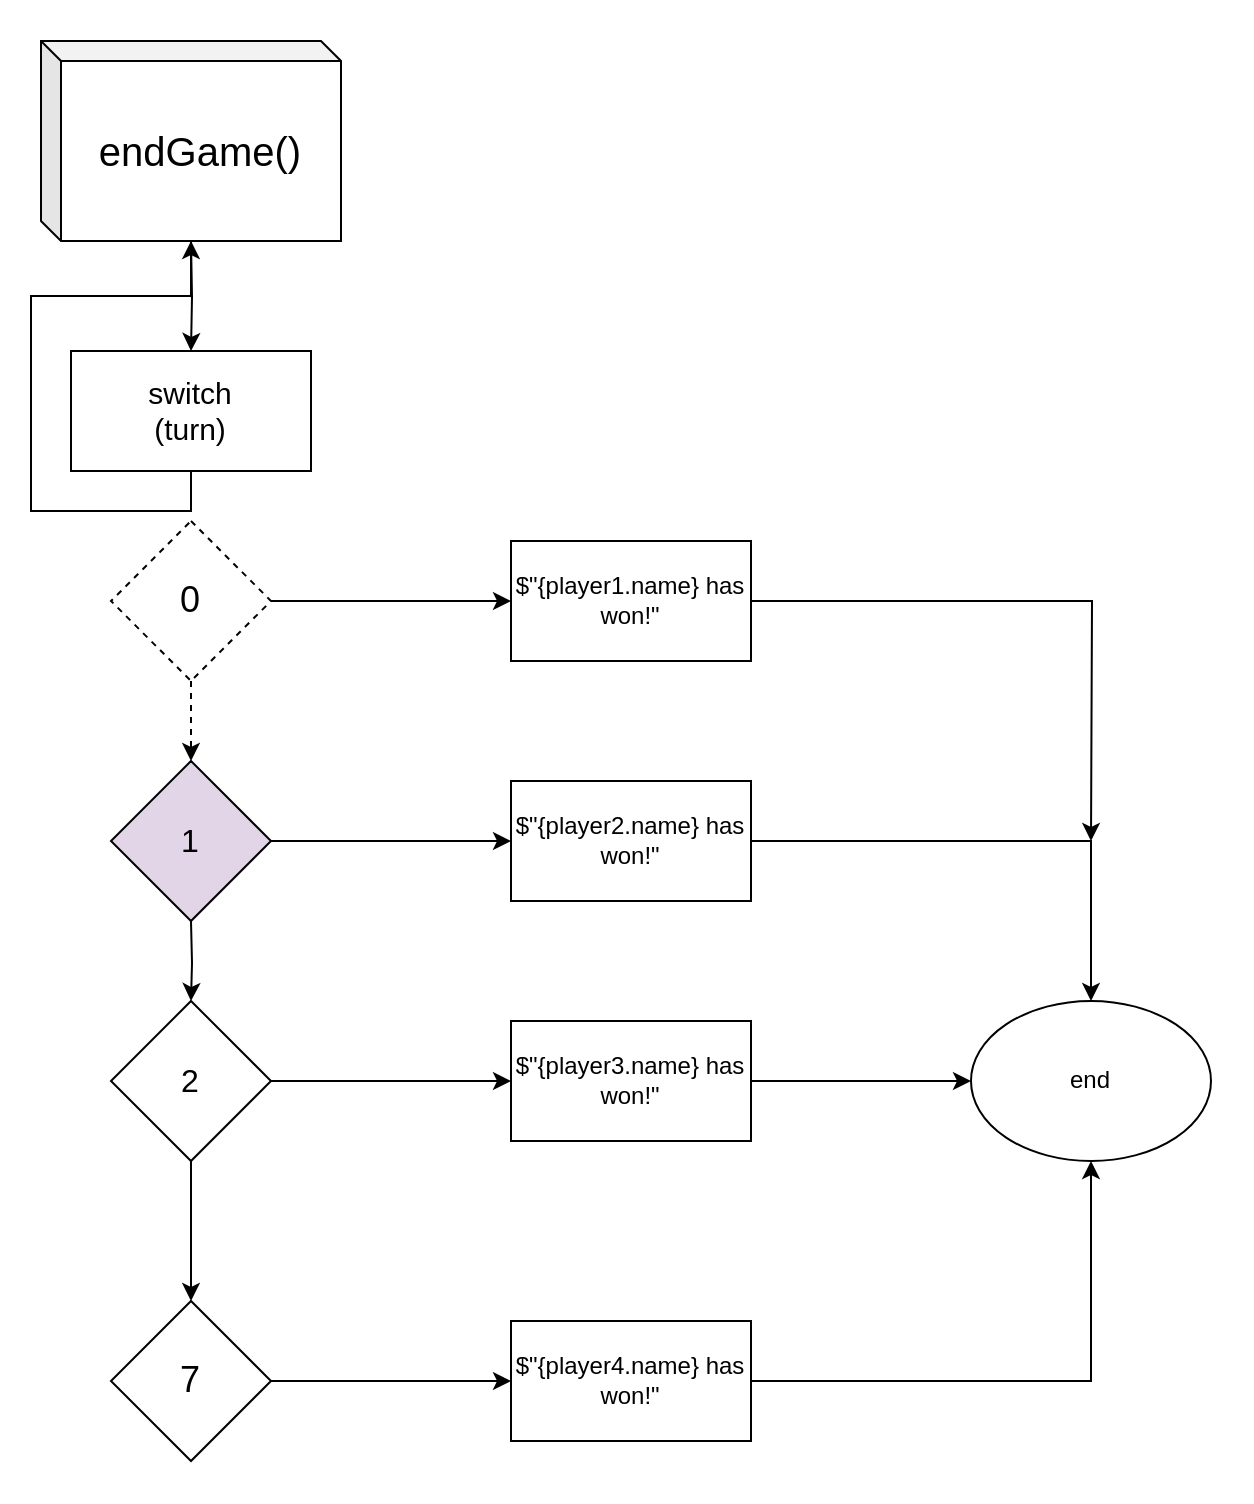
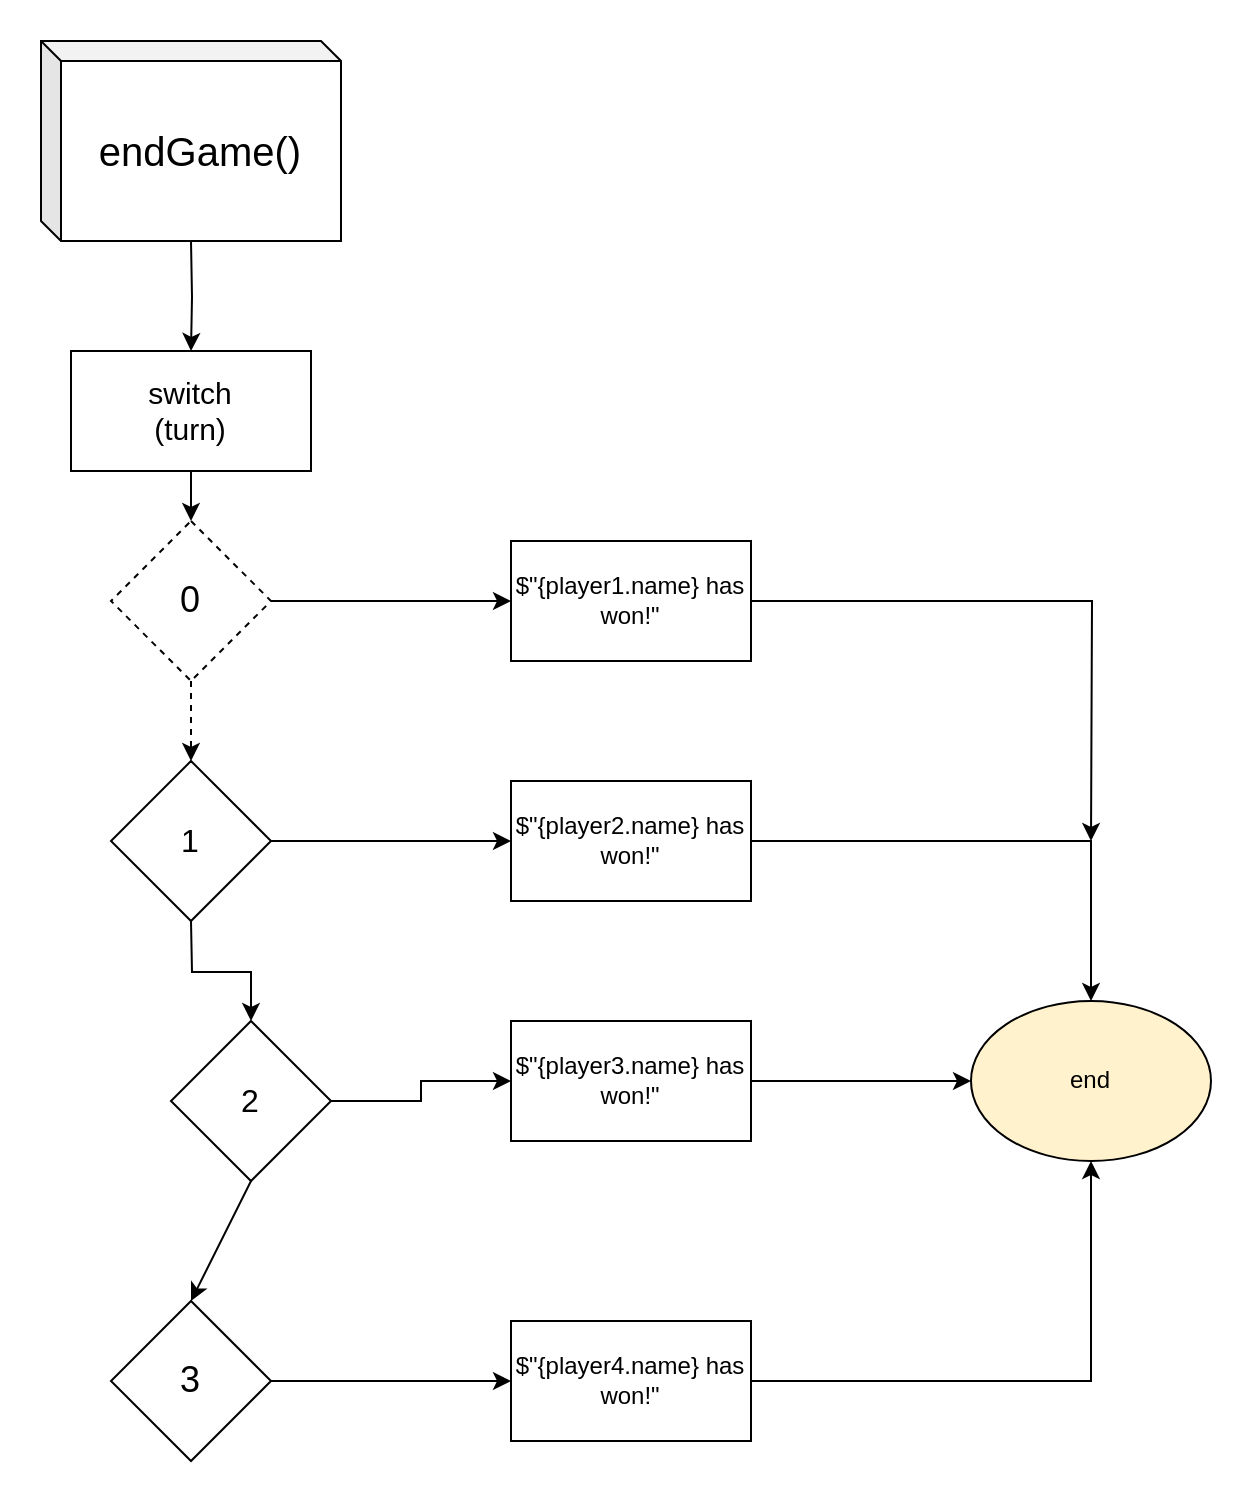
  <mxCell id="0" />
  <mxCell id="1" parent="0" />
  <mxCell id="2" style="edgeStyle=orthogonalEdgeStyle;rounded=0;orthogonalLoop=1;jettySize=auto;html=1;exitX=0.5;exitY=1;exitDx=0;exitDy=0;entryX=0.5;entryY=0;entryDx=0;entryDy=0;" parent="1" target="4" edge="1"><mxGeometry relative="1" as="geometry"><mxPoint x="95" y="120" as="sourcePoint" /></mxGeometry></mxCell>
- <mxCell id="3" style="edgeStyle=orthogonalEdgeStyle;rounded=0;orthogonalLoop=1;jettySize=auto;html=1;exitX=0.5;exitY=1;exitDx=0;exitDy=0;" parent="1" source="4" target="25" edge="1"><mxGeometry relative="1" as="geometry"><mxPoint x="95" y="250" as="targetPoint" /></mxGeometry></mxCell>
+ <mxCell id="3" style="edgeStyle=orthogonalEdgeStyle;rounded=0;orthogonalLoop=1;jettySize=auto;html=1;exitX=0.5;exitY=1;exitDx=0;exitDy=0;entryX=0.5;entryY=0;entryDx=0;entryDy=0;" parent="1" source="4" target="7" edge="1"><mxGeometry relative="1" as="geometry"><mxPoint x="95" y="250" as="targetPoint" /></mxGeometry></mxCell>
  <mxCell id="4" value="&lt;font style=&quot;font-size: 15px&quot;&gt;switch&lt;br&gt;(turn)&lt;/font&gt;" style="rounded=0;whiteSpace=wrap;html=1;" parent="1" vertex="1"><mxGeometry x="35" y="175" width="120" height="60" as="geometry" /></mxCell>
  <mxCell id="5" style="edgeStyle=orthogonalEdgeStyle;rounded=0;orthogonalLoop=1;jettySize=auto;html=1;exitX=0.5;exitY=1;exitDx=0;exitDy=0;entryX=0.5;entryY=0;entryDx=0;entryDy=0;dashed=1;" parent="1" source="7" target="9" edge="1"><mxGeometry relative="1" as="geometry"><mxPoint x="95" y="370" as="targetPoint" /></mxGeometry></mxCell>
  <mxCell id="6" style="edgeStyle=orthogonalEdgeStyle;rounded=0;orthogonalLoop=1;jettySize=auto;html=1;exitX=1;exitY=0.5;exitDx=0;exitDy=0;entryX=0;entryY=0.5;entryDx=0;entryDy=0;strokeWidth=1;" parent="1" source="7" target="17" edge="1"><mxGeometry relative="1" as="geometry" /></mxCell>
  <mxCell id="7" value="&lt;font style=&quot;font-size: 18px&quot;&gt;0&lt;/font&gt;" style="rhombus;whiteSpace=wrap;html=1;dashed=1;" parent="1" vertex="1"><mxGeometry x="55" y="260" width="80" height="80" as="geometry" /></mxCell>
  <mxCell id="8" style="edgeStyle=orthogonalEdgeStyle;rounded=0;orthogonalLoop=1;jettySize=auto;html=1;exitX=1;exitY=0.5;exitDx=0;exitDy=0;entryX=0;entryY=0.5;entryDx=0;entryDy=0;strokeWidth=1;" parent="1" source="9" target="19" edge="1"><mxGeometry relative="1" as="geometry" /></mxCell>
- <mxCell id="9" value="&lt;font style=&quot;font-size: 16px&quot;&gt;1&lt;/font&gt;" style="rhombus;whiteSpace=wrap;html=1;fillColor=#e1d5e7;" parent="1" vertex="1"><mxGeometry x="55" y="380" width="80" height="80" as="geometry" /></mxCell>
+ <mxCell id="9" value="&lt;font style=&quot;font-size: 16px&quot;&gt;1&lt;/font&gt;" style="rhombus;whiteSpace=wrap;html=1;" parent="1" vertex="1"><mxGeometry x="55" y="380" width="80" height="80" as="geometry" /></mxCell>
  <mxCell id="10" style="edgeStyle=orthogonalEdgeStyle;rounded=0;orthogonalLoop=1;jettySize=auto;html=1;exitX=0.5;exitY=1;exitDx=0;exitDy=0;entryX=0.5;entryY=0;entryDx=0;entryDy=0;" parent="1" target="12" edge="1"><mxGeometry relative="1" as="geometry"><mxPoint x="95" y="490" as="targetPoint" /><mxPoint x="95" y="460" as="sourcePoint" /></mxGeometry></mxCell>
  <mxCell id="11" style="edgeStyle=orthogonalEdgeStyle;rounded=0;orthogonalLoop=1;jettySize=auto;html=1;exitX=1;exitY=0.5;exitDx=0;exitDy=0;strokeWidth=1;" parent="1" source="12" target="21" edge="1"><mxGeometry relative="1" as="geometry" /></mxCell>
- <mxCell id="12" value="&lt;font style=&quot;font-size: 16px&quot;&gt;2&lt;/font&gt;" style="rhombus;whiteSpace=wrap;html=1;" parent="1" vertex="1"><mxGeometry x="55" y="500" width="80" height="80" as="geometry" /></mxCell>
+ <mxCell id="12" value="&lt;font style=&quot;font-size: 16px&quot;&gt;2&lt;/font&gt;" style="rhombus;whiteSpace=wrap;html=1;" parent="1" vertex="1"><mxGeometry x="85" y="510" width="80" height="80" as="geometry" /></mxCell>
  <mxCell id="13" style="edgeStyle=orthogonalEdgeStyle;rounded=0;orthogonalLoop=1;jettySize=auto;html=1;exitX=0.5;exitY=0;exitDx=0;exitDy=0;entryX=0;entryY=0.5;entryDx=0;entryDy=0;strokeWidth=1;" parent="1" source="14" target="23" edge="1"><mxGeometry relative="1" as="geometry" /></mxCell>
- <mxCell id="14" value="&lt;font style=&quot;font-size: 18px&quot;&gt;7&lt;/font&gt;" style="rhombus;whiteSpace=wrap;html=1;direction=south;" parent="1" vertex="1"><mxGeometry x="55" y="650" width="80" height="80" as="geometry" /></mxCell>
+ <mxCell id="14" value="&lt;font style=&quot;font-size: 18px&quot;&gt;3&lt;/font&gt;" style="rhombus;whiteSpace=wrap;html=1;direction=south;" parent="1" vertex="1"><mxGeometry x="55" y="650" width="80" height="80" as="geometry" /></mxCell>
  <mxCell id="15" value="" style="endArrow=classic;html=1;strokeWidth=1;exitX=0.5;exitY=1;exitDx=0;exitDy=0;" parent="1" edge="1" source="12"><mxGeometry width="50" height="50" relative="1" as="geometry"><mxPoint x="94.5" y="690" as="sourcePoint" /><mxPoint x="95" y="650" as="targetPoint" /></mxGeometry></mxCell>
  <mxCell id="16" style="edgeStyle=orthogonalEdgeStyle;rounded=0;orthogonalLoop=1;jettySize=auto;html=1;exitX=1;exitY=0.5;exitDx=0;exitDy=0;strokeWidth=1;" parent="1" source="17" edge="1"><mxGeometry relative="1" as="geometry"><mxPoint x="545" y="420" as="targetPoint" /></mxGeometry></mxCell>
  <mxCell id="17" value="$&quot;{player1.name} has won!&quot;" style="rounded=0;whiteSpace=wrap;html=1;" parent="1" vertex="1"><mxGeometry x="255" y="270" width="120" height="60" as="geometry" /></mxCell>
  <mxCell id="18" style="edgeStyle=orthogonalEdgeStyle;rounded=0;orthogonalLoop=1;jettySize=auto;html=1;exitX=1;exitY=0.5;exitDx=0;exitDy=0;strokeWidth=1;entryX=0.5;entryY=0;entryDx=0;entryDy=0;" parent="1" source="19" target="24" edge="1"><mxGeometry relative="1" as="geometry"><mxPoint x="545" y="470" as="targetPoint" /></mxGeometry></mxCell>
  <mxCell id="19" value="$&quot;{player2.name} has won!&quot;" style="rounded=0;whiteSpace=wrap;html=1;" parent="1" vertex="1"><mxGeometry x="255" y="390" width="120" height="60" as="geometry" /></mxCell>
  <mxCell id="20" style="edgeStyle=orthogonalEdgeStyle;rounded=0;orthogonalLoop=1;jettySize=auto;html=1;exitX=1;exitY=0.5;exitDx=0;exitDy=0;entryX=0;entryY=0.5;entryDx=0;entryDy=0;strokeWidth=1;" parent="1" source="21" edge="1"><mxGeometry relative="1" as="geometry"><mxPoint x="485" y="540" as="targetPoint" /></mxGeometry></mxCell>
  <mxCell id="21" value="$&quot;{player3.name} has won!&quot;" style="rounded=0;whiteSpace=wrap;html=1;" parent="1" vertex="1"><mxGeometry x="255" y="510" width="120" height="60" as="geometry" /></mxCell>
  <mxCell id="22" style="edgeStyle=orthogonalEdgeStyle;rounded=0;orthogonalLoop=1;jettySize=auto;html=1;exitX=1;exitY=0.5;exitDx=0;exitDy=0;strokeWidth=1;entryX=0.5;entryY=1;entryDx=0;entryDy=0;" parent="1" source="23" edge="1" target="24"><mxGeometry relative="1" as="geometry"><mxPoint x="545" y="570" as="targetPoint" /></mxGeometry></mxCell>
  <mxCell id="23" value="$&quot;{player4.name} has won!&quot;" style="rounded=0;whiteSpace=wrap;html=1;" parent="1" vertex="1"><mxGeometry x="255" y="660" width="120" height="60" as="geometry" /></mxCell>
- <mxCell id="24" value="end" style="ellipse;whiteSpace=wrap;html=1;" parent="1" vertex="1"><mxGeometry x="485" y="500" width="120" height="80" as="geometry" /></mxCell>
+ <mxCell id="24" value="end" style="ellipse;whiteSpace=wrap;html=1;fillColor=#fff2cc;" parent="1" vertex="1"><mxGeometry x="485" y="500" width="120" height="80" as="geometry" /></mxCell>
  <mxCell id="25" value="&lt;font style=&quot;font-size: 20px&quot;&gt;endGame()&lt;br&gt;&lt;/font&gt;" style="shape=cube;whiteSpace=wrap;html=1;boundedLbl=1;backgroundOutline=1;darkOpacity=0.05;darkOpacity2=0.1;size=10;" vertex="1" parent="1"><mxGeometry x="20" y="20" width="150" height="100" as="geometry" /></mxCell>
